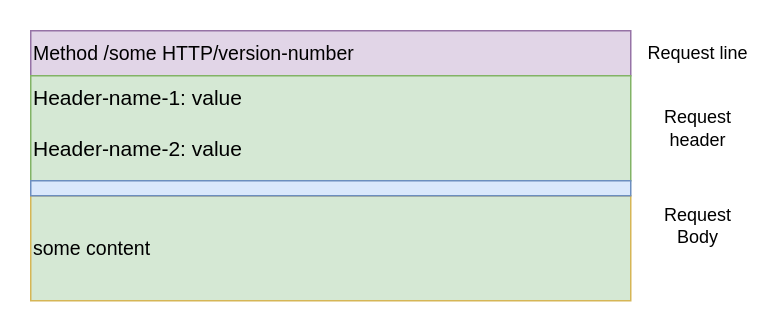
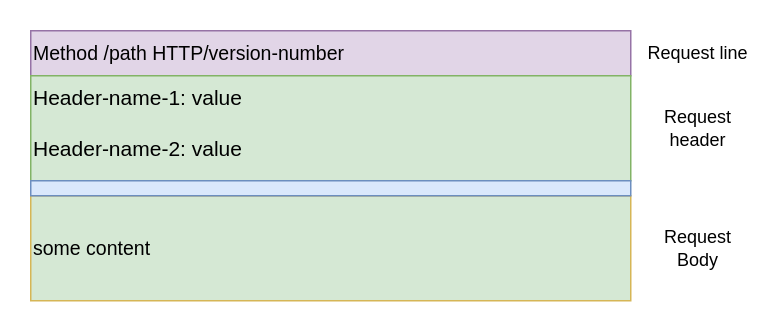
  <mxCell id="0" />
  <mxCell id="1" parent="0" />
- <mxCell id="2" value="Method /some HTTP/version-number&amp;nbsp; &amp;nbsp; &amp;nbsp; &amp;nbsp; &amp;nbsp; &amp;nbsp; &amp;nbsp; &amp;nbsp; &amp;nbsp; &amp;nbsp; &amp;nbsp; &amp;nbsp; &amp;nbsp; &amp;nbsp; &amp;nbsp; &amp;nbsp; &amp;nbsp; &amp;nbsp; &amp;nbsp; &amp;nbsp;&amp;nbsp;" style="rounded=0;whiteSpace=wrap;html=1;fillColor=#e1d5e7;strokeColor=#9673a6;align=left;fontSize=13;" parent="1" vertex="1"><mxGeometry x="20" y="20" width="400" height="30" as="geometry" /></mxCell>
+ <mxCell id="2" value="Method /path HTTP/version-number&amp;nbsp; &amp;nbsp; &amp;nbsp; &amp;nbsp; &amp;nbsp; &amp;nbsp; &amp;nbsp; &amp;nbsp; &amp;nbsp; &amp;nbsp; &amp;nbsp; &amp;nbsp; &amp;nbsp; &amp;nbsp; &amp;nbsp; &amp;nbsp; &amp;nbsp; &amp;nbsp; &amp;nbsp; &amp;nbsp;&amp;nbsp;" style="rounded=0;whiteSpace=wrap;html=1;fillColor=#e1d5e7;strokeColor=#9673a6;align=left;fontSize=13;" parent="1" vertex="1"><mxGeometry x="20" y="20" width="400" height="30" as="geometry" /></mxCell>
  <mxCell id="3" value="Header-name-1: value&lt;br style=&quot;font-size: 14px;&quot;&gt;&lt;br style=&quot;font-size: 14px;&quot;&gt;Header-name-2: value&amp;nbsp; &amp;nbsp; &amp;nbsp; &amp;nbsp; &amp;nbsp; &amp;nbsp; &amp;nbsp; &amp;nbsp; &amp;nbsp; &amp;nbsp; &amp;nbsp; &amp;nbsp; &amp;nbsp; &amp;nbsp; &amp;nbsp; &amp;nbsp; &amp;nbsp; &amp;nbsp; &amp;nbsp; &amp;nbsp; &amp;nbsp; &amp;nbsp; &amp;nbsp; &amp;nbsp; &amp;nbsp; &amp;nbsp; &amp;nbsp; &amp;nbsp;&amp;nbsp;" style="rounded=0;whiteSpace=wrap;html=1;fillColor=#d5e8d4;strokeColor=#82b366;align=left;verticalAlign=top;fontSize=14;" parent="1" vertex="1"><mxGeometry x="20" y="50" width="400" height="70" as="geometry" /></mxCell>
  <mxCell id="4" value="some content" style="rounded=0;whiteSpace=wrap;html=1;fillColor=#d5e8d4;strokeColor=#d6b656;align=left;verticalAlign=middle;fontSize=13;" parent="1" vertex="1"><mxGeometry x="20" y="130" width="400" height="70" as="geometry" /></mxCell>
  <mxCell id="5" value="" style="rounded=0;whiteSpace=wrap;html=1;fillColor=#dae8fc;strokeColor=#6c8ebf;align=center;verticalAlign=top;" parent="1" vertex="1"><mxGeometry x="20" y="120" width="400" height="10" as="geometry" /></mxCell>
  <mxCell id="6" value="Request line" style="text;html=1;strokeColor=none;fillColor=none;align=center;verticalAlign=middle;whiteSpace=wrap;rounded=0;" parent="1" vertex="1"><mxGeometry x="430" y="25" width="70" height="20" as="geometry" /></mxCell>
  <mxCell id="7" value="Request header" style="text;html=1;strokeColor=none;fillColor=none;align=center;verticalAlign=middle;whiteSpace=wrap;rounded=0;" parent="1" vertex="1"><mxGeometry x="430" y="75" width="70" height="20" as="geometry" /></mxCell>
- <mxCell id="8" value="Request Body" style="text;html=1;strokeColor=none;fillColor=none;align=center;verticalAlign=middle;whiteSpace=wrap;rounded=0;" parent="1" vertex="1"><mxGeometry x="430" y="140" width="70" height="20" as="geometry" /></mxCell>
+ <mxCell id="8" value="Request Body" style="text;html=1;strokeColor=none;fillColor=none;align=center;verticalAlign=middle;whiteSpace=wrap;rounded=0;" parent="1" vertex="1"><mxGeometry x="430" y="155" width="70" height="20" as="geometry" /></mxCell>
